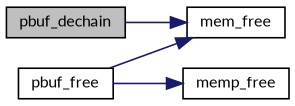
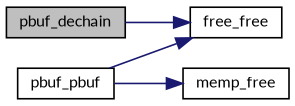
  digraph {
    fontname=Lato
    rankdir=LR
    node [color=black fillcolor=white fontname=Lato fontsize=10 shape=record style=filled]
    edge [color=midnightblue fontname=Lato fontsize=10 labelfontname=Helvetica labelfontsize=10 style=solid]
    n1 [fillcolor=grey75 fontcolor=black height=0.2 label=pbuf_dechain width=0.4]
-   n2 [height=0.2 label=mem_free width=0.4]
-   n3 [height=0.2 label=pbuf_free width=0.4]
+   n2 [height=0.2 label=free_free width=0.4]
+   n3 [height=0.2 label=pbuf_pbuf width=0.4]
    n4 [height=0.2 label=memp_free width=0.4]
    n1 -> n2
    n3 -> n2
    n3 -> n4
  }
